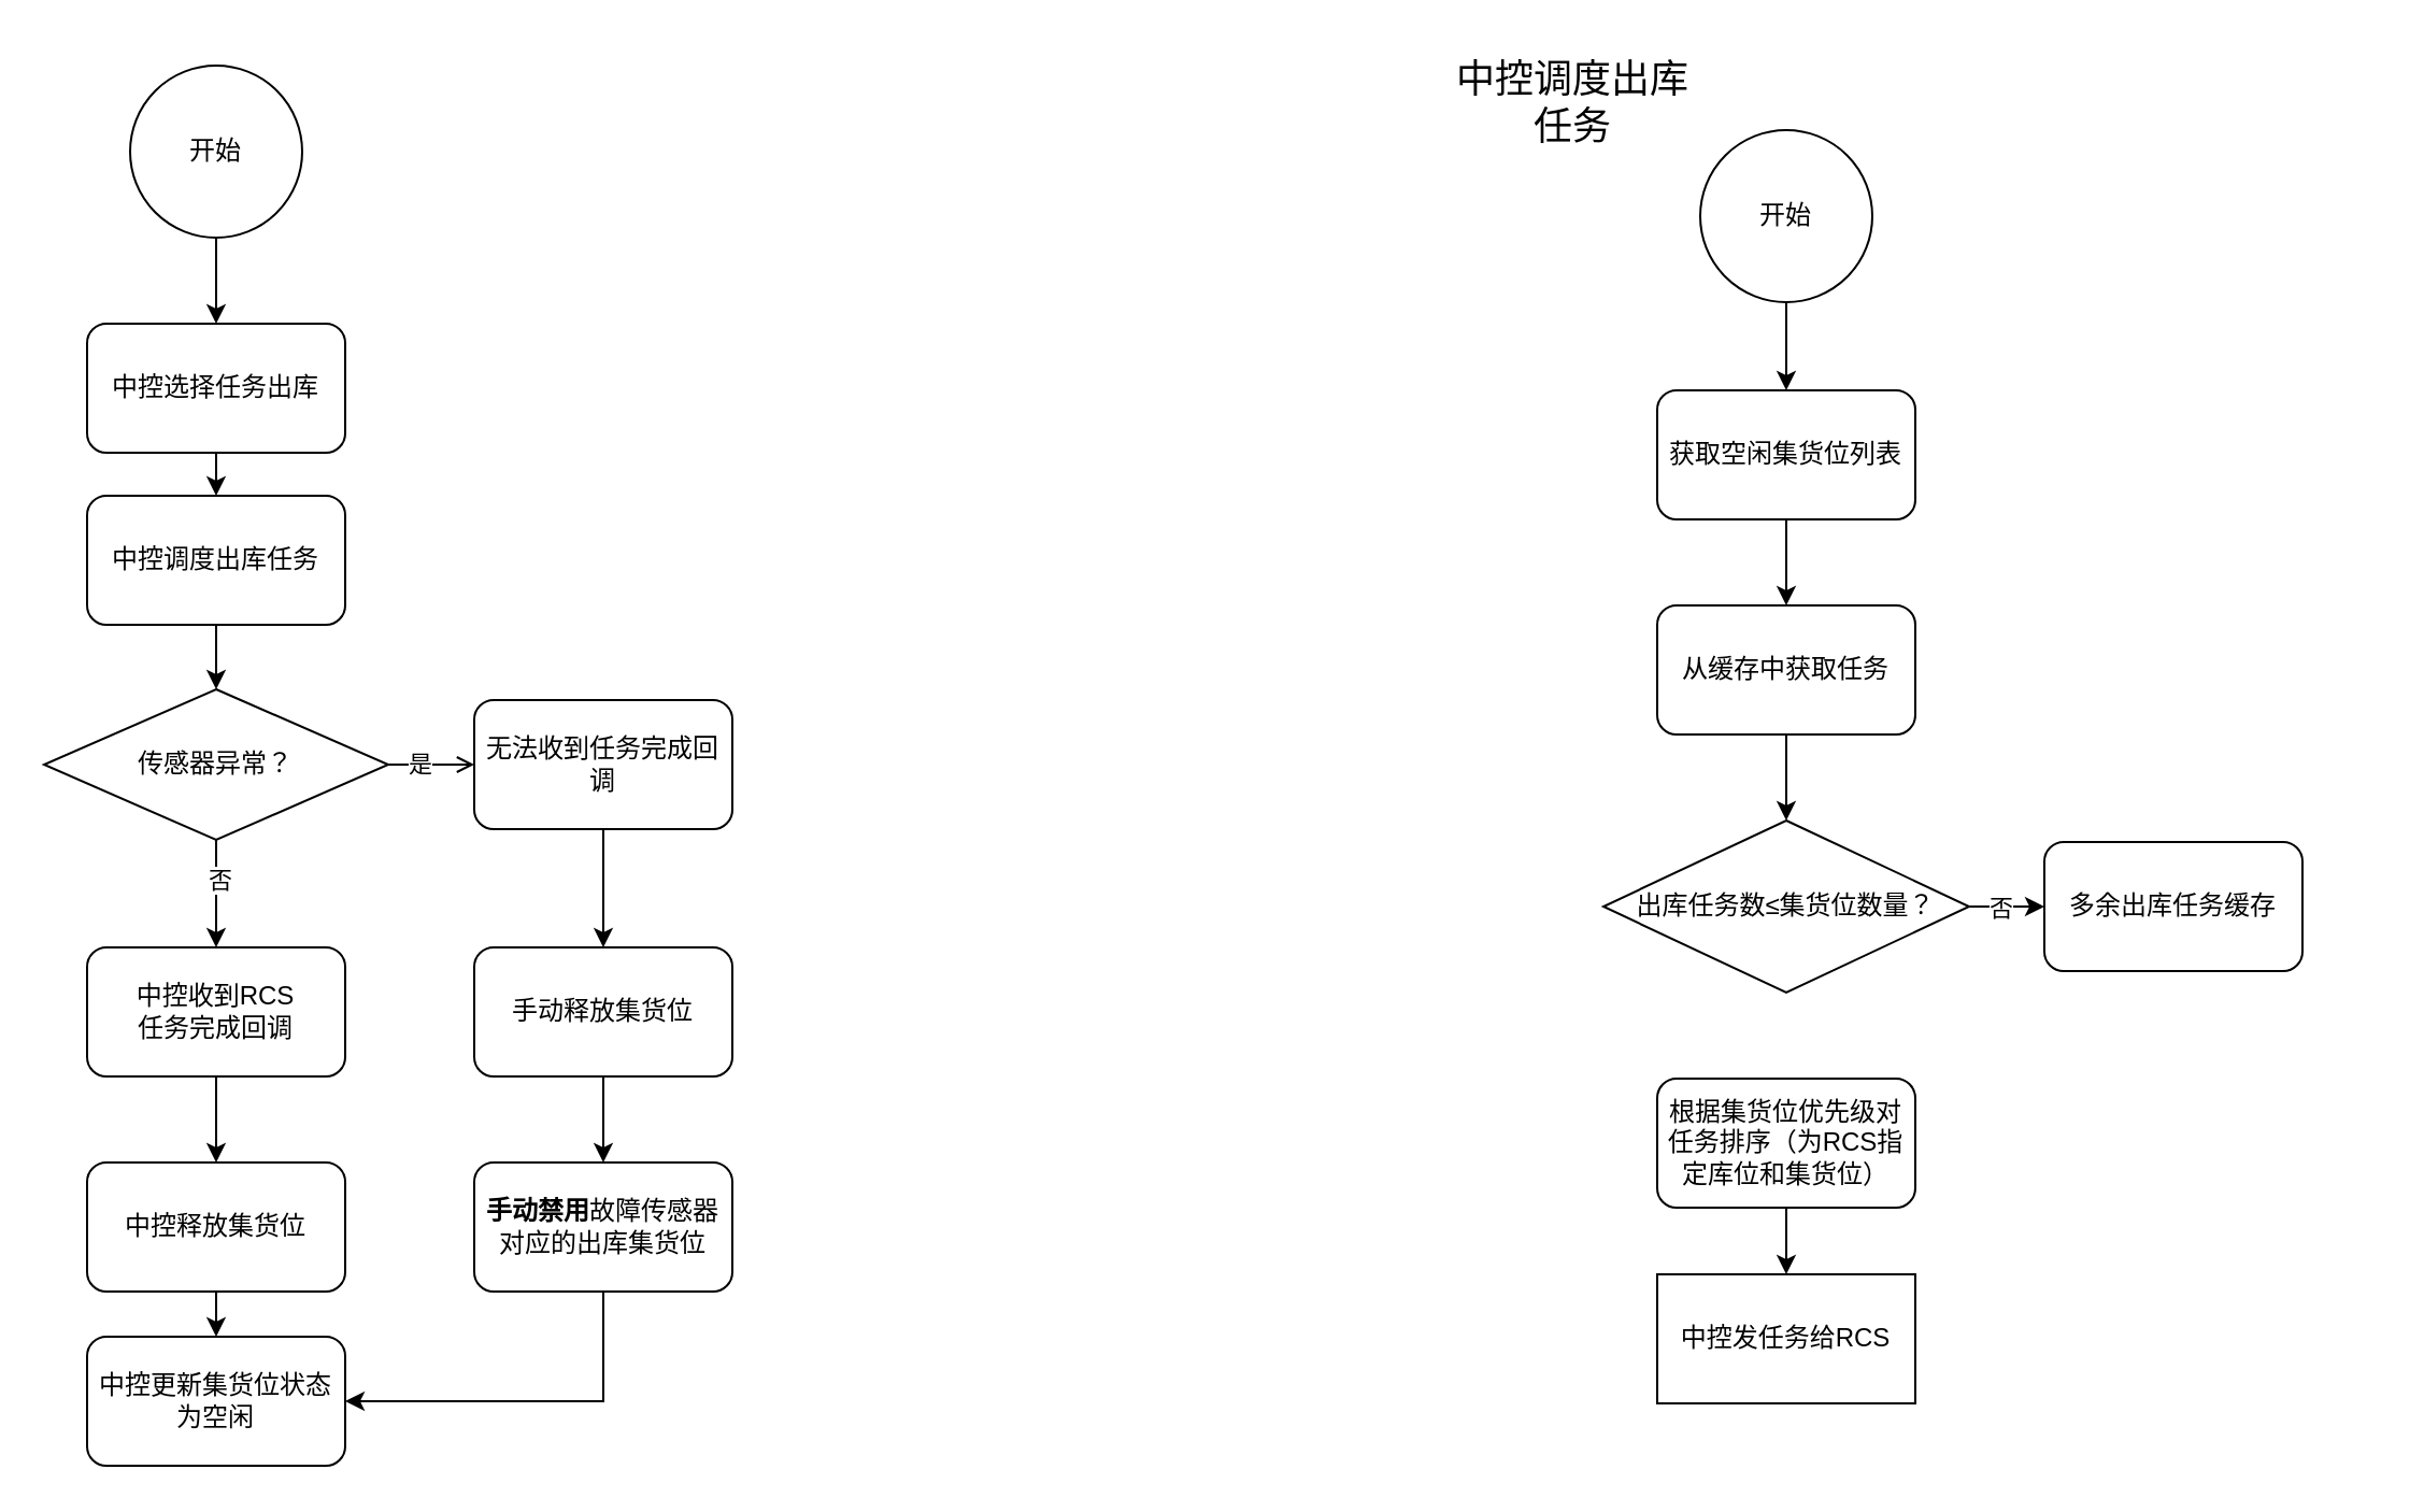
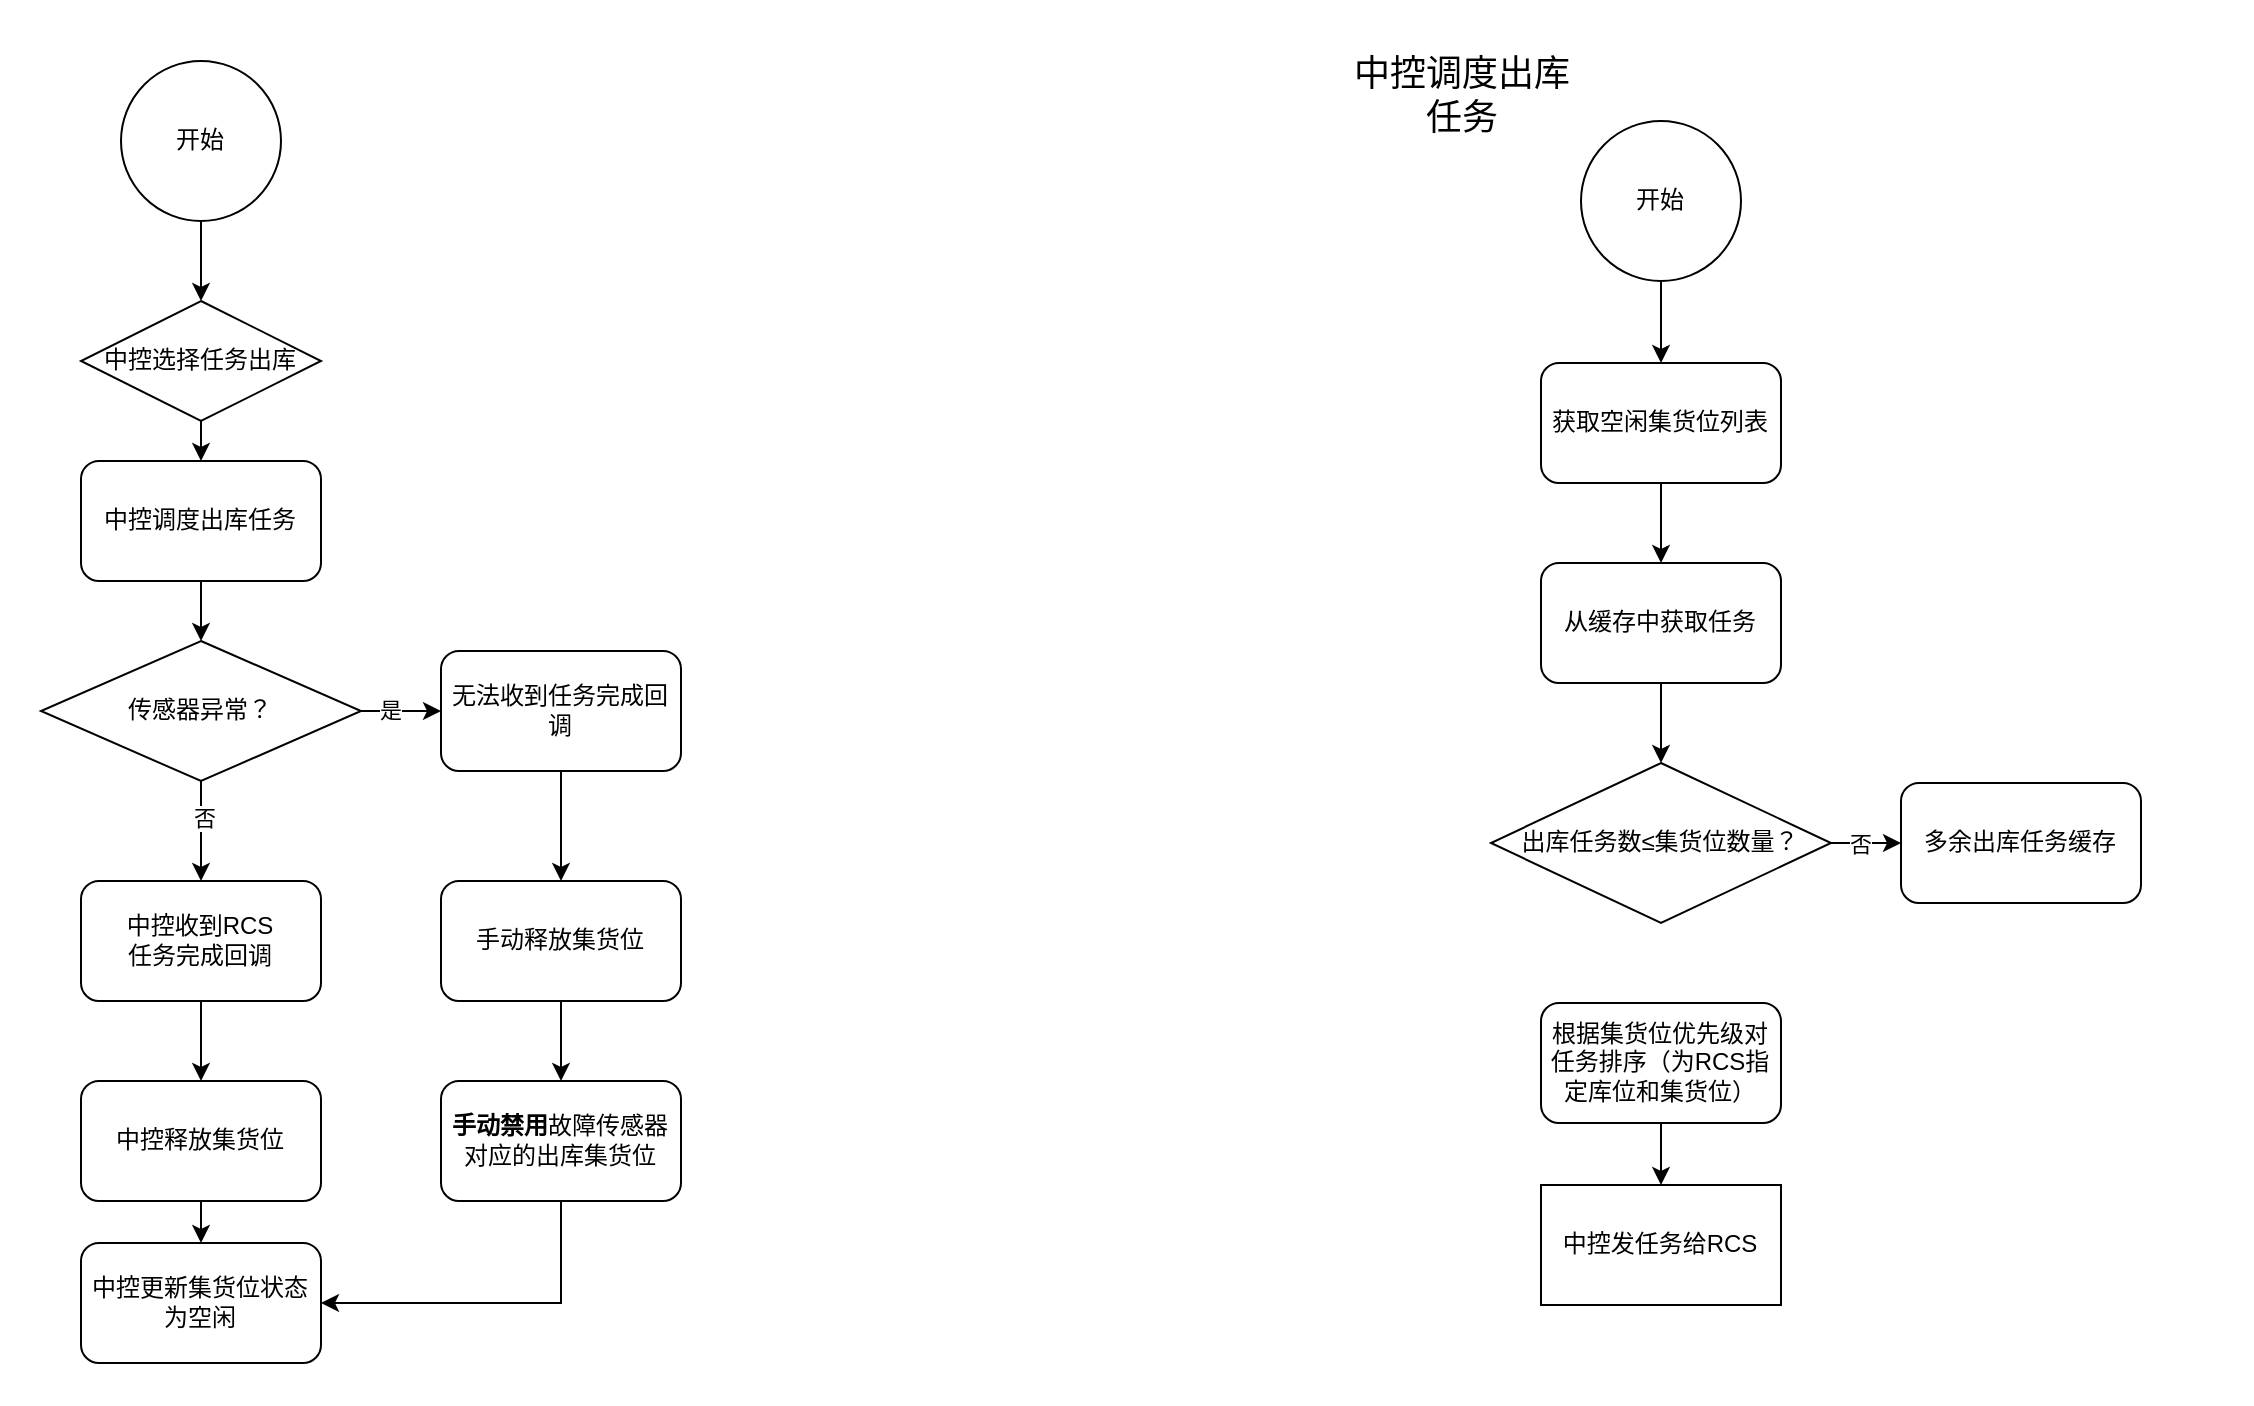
  <mxCell id="0" />
  <mxCell id="1" parent="0" />
  <mxCell id="2" style="edgeStyle=orthogonalEdgeStyle;rounded=0;orthogonalLoop=1;jettySize=auto;html=1;exitX=0.5;exitY=1;exitDx=0;exitDy=0;entryX=0.5;entryY=0;entryDx=0;entryDy=0;" parent="1" source="3" target="5" edge="1"><mxGeometry relative="1" as="geometry" /></mxCell>
  <mxCell id="3" value="开始" style="ellipse;whiteSpace=wrap;html=1;aspect=fixed;" parent="1" vertex="1"><mxGeometry x="60" y="30" width="80" height="80" as="geometry" /></mxCell>
  <mxCell id="4" style="edgeStyle=orthogonalEdgeStyle;rounded=0;orthogonalLoop=1;jettySize=auto;html=1;exitX=0.5;exitY=1;exitDx=0;exitDy=0;entryX=0.5;entryY=0;entryDx=0;entryDy=0;" parent="1" source="5" target="7" edge="1"><mxGeometry relative="1" as="geometry" /></mxCell>
- <mxCell id="5" value="中控选择任务出库" style="rounded=1;whiteSpace=wrap;html=1;" parent="1" vertex="1"><mxGeometry x="40" y="150" width="120" height="60" as="geometry" /></mxCell>
+ <mxCell id="5" value="中控选择任务出库" style="rhombus;whiteSpace=wrap;html=1;" parent="1" vertex="1"><mxGeometry x="40" y="150" width="120" height="60" as="geometry" /></mxCell>
  <mxCell id="6" style="edgeStyle=orthogonalEdgeStyle;rounded=0;orthogonalLoop=1;jettySize=auto;html=1;exitX=0.5;exitY=1;exitDx=0;exitDy=0;entryX=0.5;entryY=0;entryDx=0;entryDy=0;" parent="1" source="7" target="30" edge="1"><mxGeometry relative="1" as="geometry" /></mxCell>
  <mxCell id="7" value="中控调度出库任务" style="rounded=1;whiteSpace=wrap;html=1;" parent="1" vertex="1"><mxGeometry x="40" y="230" width="120" height="60" as="geometry" /></mxCell>
  <mxCell id="8" style="edgeStyle=orthogonalEdgeStyle;rounded=0;orthogonalLoop=1;jettySize=auto;html=1;exitX=0.5;exitY=1;exitDx=0;exitDy=0;entryX=0.5;entryY=0;entryDx=0;entryDy=0;" parent="1" source="9" target="25" edge="1"><mxGeometry relative="1" as="geometry" /></mxCell>
  <mxCell id="9" value="中控释放集货位" style="rounded=1;whiteSpace=wrap;html=1;" parent="1" vertex="1"><mxGeometry x="40" y="540" width="120" height="60" as="geometry" /></mxCell>
  <mxCell id="10" value="&lt;div style=&quot;text-align: center&quot;&gt;&lt;span&gt;&lt;font face=&quot;helvetica&quot; style=&quot;font-size: 18px&quot;&gt;中控调度出库任务&lt;/font&gt;&lt;/span&gt;&lt;/div&gt;" style="text;whiteSpace=wrap;html=1;" parent="1" vertex="1"><mxGeometry x="670" y="20" width="120" height="30" as="geometry" /></mxCell>
  <mxCell id="11" style="edgeStyle=orthogonalEdgeStyle;rounded=0;orthogonalLoop=1;jettySize=auto;html=1;exitX=0.5;exitY=1;exitDx=0;exitDy=0;entryX=0.5;entryY=0;entryDx=0;entryDy=0;" parent="1" source="12" target="22" edge="1"><mxGeometry relative="1" as="geometry"><mxPoint x="829.49" y="167.88" as="targetPoint" /></mxGeometry></mxCell>
  <mxCell id="12" value="开始" style="ellipse;whiteSpace=wrap;html=1;aspect=fixed;" parent="1" vertex="1"><mxGeometry x="790" y="60" width="80" height="80" as="geometry" /></mxCell>
  <mxCell id="13" style="edgeStyle=orthogonalEdgeStyle;rounded=0;orthogonalLoop=1;jettySize=auto;html=1;exitX=1;exitY=0.5;exitDx=0;exitDy=0;entryX=0;entryY=0.5;entryDx=0;entryDy=0;" parent="1" source="15" target="16" edge="1"><mxGeometry relative="1" as="geometry" /></mxCell>
  <mxCell id="14" value="否" style="edgeLabel;html=1;align=center;verticalAlign=middle;resizable=0;points=[];" parent="13" vertex="1" connectable="0"><mxGeometry x="-0.228" relative="1" as="geometry"><mxPoint as="offset" /></mxGeometry></mxCell>
  <mxCell id="15" value="出库任务数≤集货位数量？" style="rhombus;whiteSpace=wrap;html=1;" parent="1" vertex="1"><mxGeometry x="745" y="381" width="170" height="80" as="geometry" /></mxCell>
  <mxCell id="16" value="多余出库任务缓存" style="rounded=1;whiteSpace=wrap;html=1;" parent="1" vertex="1"><mxGeometry x="950" y="391" width="120" height="60" as="geometry" /></mxCell>
  <mxCell id="17" style="edgeStyle=orthogonalEdgeStyle;rounded=0;orthogonalLoop=1;jettySize=auto;html=1;exitX=0.5;exitY=1;exitDx=0;exitDy=0;entryX=0.5;entryY=0;entryDx=0;entryDy=0;" parent="1" source="18" target="19" edge="1"><mxGeometry relative="1" as="geometry" /></mxCell>
  <mxCell id="18" value="根据集货位优先级对任务排序（为RCS指定库位和集货位）" style="rounded=1;whiteSpace=wrap;html=1;" parent="1" vertex="1"><mxGeometry x="770" y="501" width="120" height="60" as="geometry" /></mxCell>
  <mxCell id="19" value="中控发任务给RCS" style="whiteSpace=wrap;html=1;rounded=0;" parent="1" vertex="1"><mxGeometry x="770" y="592" width="120" height="60" as="geometry" /></mxCell>
  <mxCell id="20" style="edgeStyle=orthogonalEdgeStyle;rounded=0;orthogonalLoop=1;jettySize=auto;html=1;exitX=1;exitY=0.5;exitDx=0;exitDy=0;entryX=0;entryY=0.5;entryDx=0;entryDy=0;" parent="1" edge="1"><mxGeometry relative="1" as="geometry"><mxPoint x="1105" y="211" as="sourcePoint" /></mxGeometry></mxCell>
  <mxCell id="21" style="edgeStyle=orthogonalEdgeStyle;rounded=0;orthogonalLoop=1;jettySize=auto;html=1;exitX=0.5;exitY=1;exitDx=0;exitDy=0;entryX=0.5;entryY=0;entryDx=0;entryDy=0;" parent="1" source="22" target="24" edge="1"><mxGeometry relative="1" as="geometry"><mxPoint x="830" y="271" as="targetPoint" /></mxGeometry></mxCell>
  <mxCell id="22" value="获取空闲集货位列表" style="rounded=1;whiteSpace=wrap;html=1;" parent="1" vertex="1"><mxGeometry x="770" y="181" width="120" height="60" as="geometry" /></mxCell>
  <mxCell id="23" style="edgeStyle=orthogonalEdgeStyle;rounded=0;orthogonalLoop=1;jettySize=auto;html=1;exitX=0.5;exitY=1;exitDx=0;exitDy=0;entryX=0.5;entryY=0;entryDx=0;entryDy=0;" parent="1" source="24" target="15" edge="1"><mxGeometry relative="1" as="geometry" /></mxCell>
  <mxCell id="24" value="从缓存中获取任务" style="rounded=1;whiteSpace=wrap;html=1;" parent="1" vertex="1"><mxGeometry x="770" y="281" width="120" height="60" as="geometry" /></mxCell>
  <mxCell id="25" value="中控更新集货位状态为空闲" style="rounded=1;whiteSpace=wrap;html=1;" parent="1" vertex="1"><mxGeometry x="40" y="621" width="120" height="60" as="geometry" /></mxCell>
  <mxCell id="26" style="edgeStyle=orthogonalEdgeStyle;rounded=0;orthogonalLoop=1;jettySize=auto;html=1;exitX=0.5;exitY=1;exitDx=0;exitDy=0;entryX=0.5;entryY=0;entryDx=0;entryDy=0;" parent="1" source="30" target="32" edge="1"><mxGeometry relative="1" as="geometry" /></mxCell>
  <mxCell id="27" value="否" style="edgeLabel;html=1;align=center;verticalAlign=middle;resizable=0;points=[];" parent="26" vertex="1" connectable="0"><mxGeometry x="-0.28" y="1" relative="1" as="geometry"><mxPoint as="offset" /></mxGeometry></mxCell>
- <mxCell id="28" style="edgeStyle=orthogonalEdgeStyle;rounded=0;orthogonalLoop=1;jettySize=auto;html=1;exitX=1;exitY=0.5;exitDx=0;exitDy=0;entryX=0;entryY=0.5;entryDx=0;entryDy=0;endArrow=open;" parent="1" source="30" target="34" edge="1"><mxGeometry relative="1" as="geometry" /></mxCell>
+ <mxCell id="28" style="edgeStyle=orthogonalEdgeStyle;rounded=0;orthogonalLoop=1;jettySize=auto;html=1;exitX=1;exitY=0.5;exitDx=0;exitDy=0;entryX=0;entryY=0.5;entryDx=0;entryDy=0;" parent="1" source="30" target="34" edge="1"><mxGeometry relative="1" as="geometry" /></mxCell>
  <mxCell id="29" value="是" style="edgeLabel;html=1;align=center;verticalAlign=middle;resizable=0;points=[];" parent="28" vertex="1" connectable="0"><mxGeometry x="-0.283" y="1" relative="1" as="geometry"><mxPoint as="offset" /></mxGeometry></mxCell>
  <mxCell id="30" value="传感器异常？" style="rhombus;whiteSpace=wrap;html=1;" parent="1" vertex="1"><mxGeometry x="20" y="320" width="160" height="70" as="geometry" /></mxCell>
  <mxCell id="31" style="edgeStyle=orthogonalEdgeStyle;rounded=0;orthogonalLoop=1;jettySize=auto;html=1;exitX=0.5;exitY=1;exitDx=0;exitDy=0;entryX=0.5;entryY=0;entryDx=0;entryDy=0;" parent="1" source="32" target="9" edge="1"><mxGeometry relative="1" as="geometry" /></mxCell>
  <mxCell id="32" value="中控收到RCS&lt;br&gt;任务完成回调" style="rounded=1;whiteSpace=wrap;html=1;" parent="1" vertex="1"><mxGeometry x="40" y="440" width="120" height="60" as="geometry" /></mxCell>
  <mxCell id="33" style="edgeStyle=orthogonalEdgeStyle;rounded=0;orthogonalLoop=1;jettySize=auto;html=1;exitX=0.5;exitY=1;exitDx=0;exitDy=0;entryX=0.5;entryY=0;entryDx=0;entryDy=0;" parent="1" source="34" target="36" edge="1"><mxGeometry relative="1" as="geometry" /></mxCell>
  <mxCell id="34" value="无法收到任务完成回调" style="rounded=1;whiteSpace=wrap;html=1;" parent="1" vertex="1"><mxGeometry x="220" y="325" width="120" height="60" as="geometry" /></mxCell>
  <mxCell id="35" style="edgeStyle=orthogonalEdgeStyle;rounded=0;orthogonalLoop=1;jettySize=auto;html=1;exitX=0.5;exitY=1;exitDx=0;exitDy=0;entryX=0.5;entryY=0;entryDx=0;entryDy=0;" parent="1" source="36" target="38" edge="1"><mxGeometry relative="1" as="geometry" /></mxCell>
  <mxCell id="36" value="手动释放集货位" style="rounded=1;whiteSpace=wrap;html=1;" parent="1" vertex="1"><mxGeometry x="220" y="440" width="120" height="60" as="geometry" /></mxCell>
  <mxCell id="37" style="edgeStyle=orthogonalEdgeStyle;rounded=0;orthogonalLoop=1;jettySize=auto;html=1;exitX=0.5;exitY=1;exitDx=0;exitDy=0;entryX=1;entryY=0.5;entryDx=0;entryDy=0;" parent="1" source="38" target="25" edge="1"><mxGeometry relative="1" as="geometry" /></mxCell>
  <mxCell id="38" value="&lt;b&gt;手动禁用&lt;/b&gt;故障传感器对应的出库集货位" style="rounded=1;whiteSpace=wrap;html=1;" parent="1" vertex="1"><mxGeometry x="220" y="540" width="120" height="60" as="geometry" /></mxCell>
